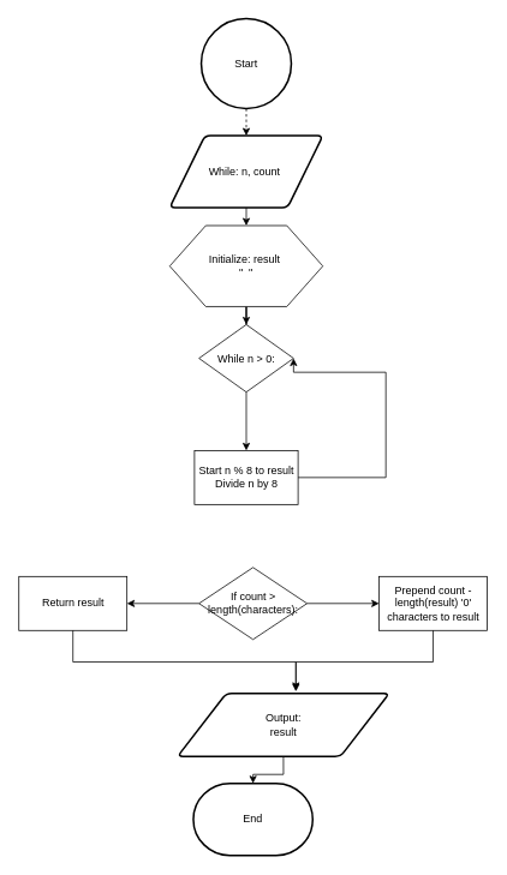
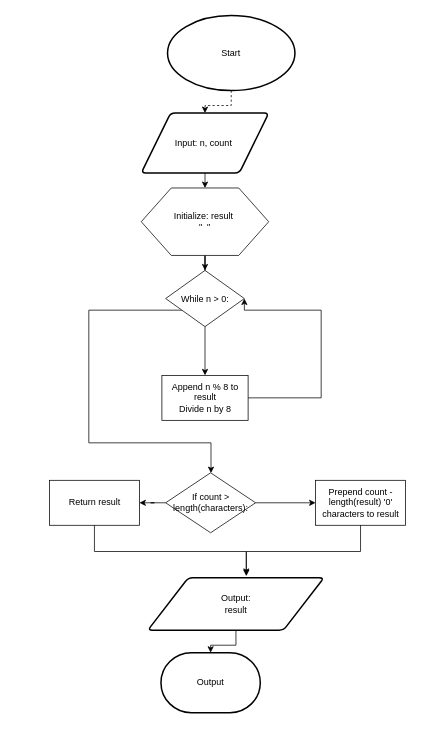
  <mxCell id="0" />
  <mxCell id="1" parent="0" />
  <mxCell id="2" style="edgeStyle=orthogonalEdgeStyle;rounded=0;orthogonalLoop=1;jettySize=auto;html=1;exitX=0.5;exitY=1;exitDx=0;exitDy=0;entryX=0.5;entryY=0;entryDx=0;entryDy=0;" edge="1" parent="1" source="3" target="8"><mxGeometry relative="1" as="geometry" /></mxCell>
- <mxCell id="3" value="While: n, count&amp;nbsp;" style="shape=parallelogram;html=1;strokeWidth=2;perimeter=parallelogramPerimeter;whiteSpace=wrap;rounded=1;arcSize=12;size=0.23;" vertex="1" parent="1"><mxGeometry x="188" y="150" width="170" height="80" as="geometry" /></mxCell>
- <mxCell id="4" value="End" style="strokeWidth=2;html=1;shape=mxgraph.flowchart.terminator;whiteSpace=wrap;" vertex="1" parent="1"><mxGeometry x="214.25" y="870" width="132.5" height="80" as="geometry" /></mxCell>
+ <mxCell id="3" value="Input: n, count&amp;nbsp;" style="shape=parallelogram;html=1;strokeWidth=2;perimeter=parallelogramPerimeter;whiteSpace=wrap;rounded=1;arcSize=12;size=0.23;" vertex="1" parent="1"><mxGeometry x="188" y="150" width="170" height="80" as="geometry" /></mxCell>
+ <mxCell id="4" value="Output" style="strokeWidth=2;html=1;shape=mxgraph.flowchart.terminator;whiteSpace=wrap;" vertex="1" parent="1"><mxGeometry x="214.25" y="870" width="132.5" height="80" as="geometry" /></mxCell>
  <mxCell id="5" style="edgeStyle=orthogonalEdgeStyle;rounded=0;orthogonalLoop=1;jettySize=auto;html=1;exitX=0.5;exitY=1;exitDx=0;exitDy=0;exitPerimeter=0;entryX=0.5;entryY=0;entryDx=0;entryDy=0;dashed=1;" edge="1" parent="1" source="6" target="3"><mxGeometry relative="1" as="geometry" /></mxCell>
- <mxCell id="6" value="Start" style="strokeWidth=2;html=1;shape=mxgraph.flowchart.start_2;whiteSpace=wrap;" vertex="1" parent="1"><mxGeometry x="223" y="20" width="100" height="100" as="geometry" /></mxCell>
+ <mxCell id="6" value="Start" style="strokeWidth=2;html=1;shape=mxgraph.flowchart.start_2;whiteSpace=wrap;" vertex="1" parent="1"><mxGeometry x="223" y="20" width="170" height="100" as="geometry" /></mxCell>
  <mxCell id="7" value="" style="edgeStyle=orthogonalEdgeStyle;rounded=0;orthogonalLoop=1;jettySize=auto;html=1;" edge="1" parent="1" source="8" target="11"><mxGeometry relative="1" as="geometry" /></mxCell>
  <mxCell id="8" value="&lt;div&gt;Initialize: result&amp;nbsp;&lt;/div&gt;&quot;&amp;nbsp; &quot; " style="shape=hexagon;perimeter=hexagonPerimeter2;whiteSpace=wrap;html=1;fixedSize=1;size=40;" vertex="1" parent="1"><mxGeometry x="188" y="250" width="170" height="90" as="geometry" /></mxCell>
  <mxCell id="9" value="" style="edgeStyle=orthogonalEdgeStyle;rounded=0;orthogonalLoop=1;jettySize=auto;html=1;" edge="1" parent="1" source="11" target="13"><mxGeometry relative="1" as="geometry" /></mxCell>
+ <mxCell id="10" value="" style="edgeStyle=orthogonalEdgeStyle;rounded=0;orthogonalLoop=1;jettySize=auto;html=1;" edge="1" parent="1" source="11" target="16"><mxGeometry relative="1" as="geometry"><Array as="points"><mxPoint x="118" y="413" /><mxPoint x="118" y="590" /><mxPoint x="281" y="590" /></Array></mxGeometry></mxCell>
  <mxCell id="11" value="While n &amp;gt; 0:" style="rhombus;whiteSpace=wrap;html=1;" vertex="1" parent="1"><mxGeometry x="220.5" y="360" width="105" height="75" as="geometry" /></mxCell>
  <mxCell id="12" style="edgeStyle=orthogonalEdgeStyle;rounded=0;orthogonalLoop=1;jettySize=auto;html=1;exitX=1;exitY=0.5;exitDx=0;exitDy=0;entryX=1;entryY=0.5;entryDx=0;entryDy=0;" edge="1" parent="1" source="13" target="11"><mxGeometry relative="1" as="geometry"><Array as="points"><mxPoint x="428" y="530" /><mxPoint x="428" y="413" /></Array></mxGeometry></mxCell>
- <mxCell id="13" value="Start n % 8 to result&lt;br&gt;Divide n by 8" style="whiteSpace=wrap;html=1;" vertex="1" parent="1"><mxGeometry x="215.5" y="500" width="115" height="60" as="geometry" /></mxCell>
+ <mxCell id="13" value="Append n % 8 to result&lt;br&gt;Divide n by 8" style="whiteSpace=wrap;html=1;" vertex="1" parent="1"><mxGeometry x="215.5" y="500" width="115" height="60" as="geometry" /></mxCell>
  <mxCell id="14" value="" style="edgeStyle=orthogonalEdgeStyle;rounded=0;orthogonalLoop=1;jettySize=auto;html=1;" edge="1" parent="1" source="16" target="17"><mxGeometry relative="1" as="geometry" /></mxCell>
  <mxCell id="15" value="" style="edgeStyle=orthogonalEdgeStyle;rounded=0;orthogonalLoop=1;jettySize=auto;html=1;" edge="1" parent="1" source="16" target="18"><mxGeometry relative="1" as="geometry" /></mxCell>
  <mxCell id="16" value="If count &amp;gt; length(characters):" style="rhombus;whiteSpace=wrap;html=1;" vertex="1" parent="1"><mxGeometry x="220.5" y="630" width="120" height="80" as="geometry" /></mxCell>
  <mxCell id="17" value="Prepend count - length(result) '0' characters to result" style="whiteSpace=wrap;html=1;" vertex="1" parent="1"><mxGeometry x="420.5" y="640" width="120" height="60" as="geometry" /></mxCell>
- <mxCell id="18" value="Return result" style="whiteSpace=wrap;html=1;" vertex="1" parent="1"><mxGeometry x="20.5" y="640" width="120" height="60" as="geometry" /></mxCell>
+ <mxCell id="18" value="Return result" style="whiteSpace=wrap;html=1;" vertex="1" parent="1"><mxGeometry x="65.5" y="640" width="120" height="60" as="geometry" /></mxCell>
  <mxCell id="19" value="Output:&lt;br&gt;result" style="shape=parallelogram;html=1;strokeWidth=2;perimeter=parallelogramPerimeter;whiteSpace=wrap;rounded=1;arcSize=12;size=0.23;" vertex="1" parent="1"><mxGeometry x="196.75" y="770" width="235" height="70" as="geometry" /></mxCell>
  <mxCell id="20" style="edgeStyle=orthogonalEdgeStyle;rounded=0;orthogonalLoop=1;jettySize=auto;html=1;exitX=0.5;exitY=1;exitDx=0;exitDy=0;entryX=0.5;entryY=0;entryDx=0;entryDy=0;entryPerimeter=0;" edge="1" parent="1" source="19" target="4"><mxGeometry relative="1" as="geometry" /></mxCell>
  <mxCell id="21" style="edgeStyle=orthogonalEdgeStyle;rounded=0;orthogonalLoop=1;jettySize=auto;html=1;exitX=0.5;exitY=1;exitDx=0;exitDy=0;entryX=0.559;entryY=-0.054;entryDx=0;entryDy=0;entryPerimeter=0;" edge="1" parent="1" source="18" target="19"><mxGeometry relative="1" as="geometry" /></mxCell>
  <mxCell id="22" style="edgeStyle=orthogonalEdgeStyle;rounded=0;orthogonalLoop=1;jettySize=auto;html=1;exitX=0.5;exitY=1;exitDx=0;exitDy=0;entryX=0.559;entryY=-0.031;entryDx=0;entryDy=0;entryPerimeter=0;" edge="1" parent="1" source="17" target="19"><mxGeometry relative="1" as="geometry" /></mxCell>
